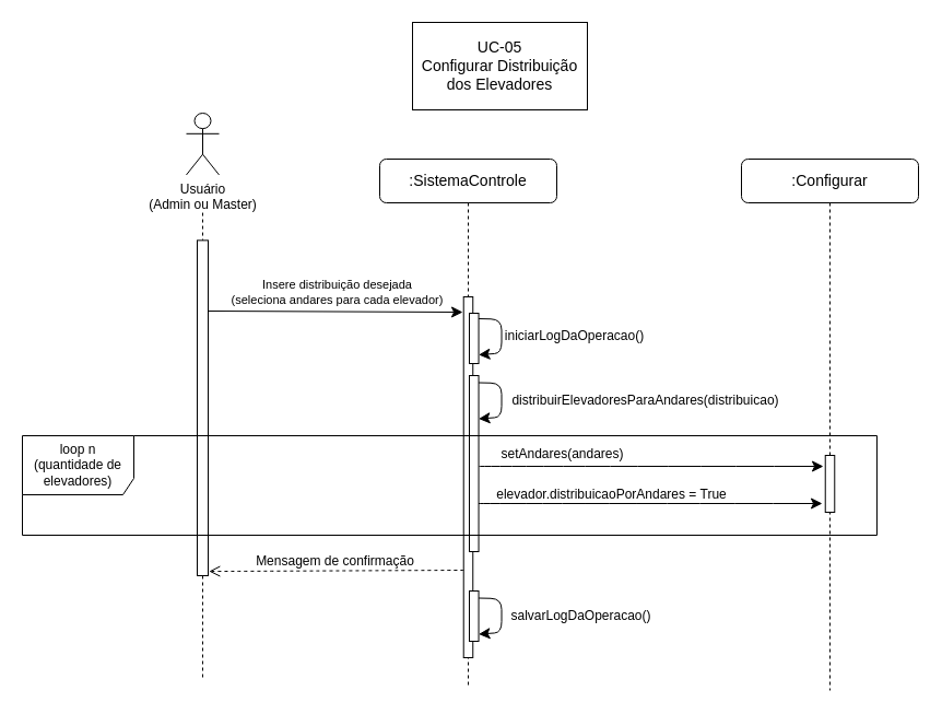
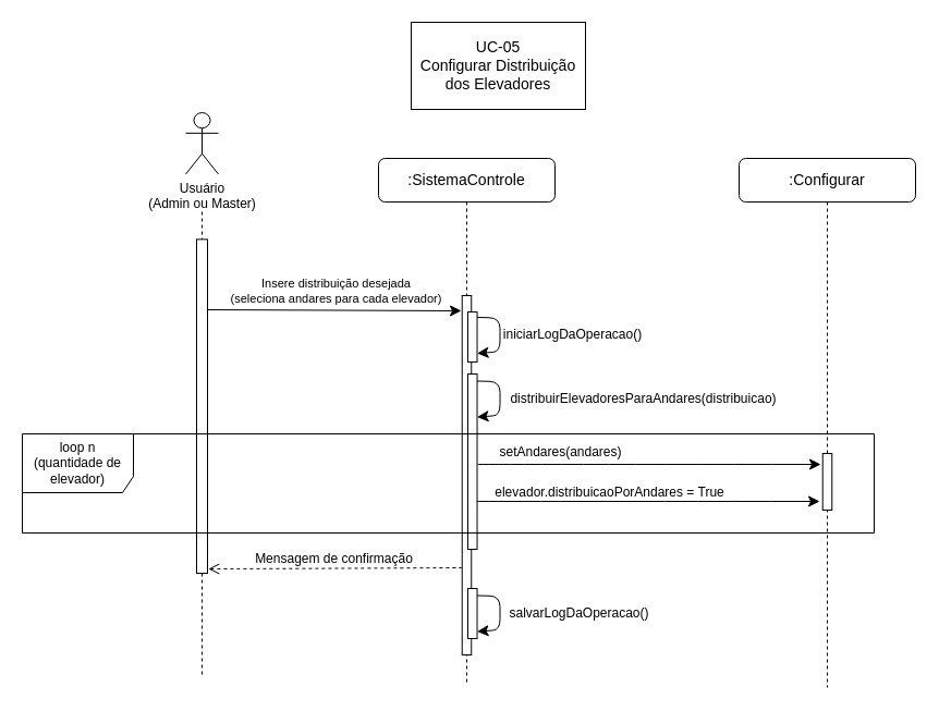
  <mxCell id="0" />
  <mxCell id="1" parent="0" />
  <mxCell id="2" value="&lt;font style=&quot;font-size: 14px;&quot;&gt;UC-05&lt;/font&gt;&lt;div style=&quot;font-size: 14px;&quot;&gt;Configurar Distribuição dos&lt;span style=&quot;background-color: initial;&quot;&gt;&amp;nbsp;Elevadores&lt;/span&gt;&lt;/div&gt;" style="whiteSpace=wrap;html=1;rounded=0;" parent="1" vertex="1"><mxGeometry x="377" y="20" width="160" height="80" as="geometry" /></mxCell>
  <mxCell id="3" value="" style="group" parent="1" vertex="1" connectable="0"><mxGeometry x="170" y="128" width="30" height="500" as="geometry" /></mxCell>
  <mxCell id="4" style="edgeStyle=none;curved=0;rounded=1;orthogonalLoop=1;jettySize=auto;html=1;fontSize=12;startSize=8;endSize=8;dashed=1;endArrow=none;endFill=0;" parent="3" source="6" edge="1"><mxGeometry relative="1" as="geometry"><mxPoint x="15" y="494" as="targetPoint" /><mxPoint x="15" y="72.557" as="sourcePoint" /></mxGeometry></mxCell>
  <mxCell id="5" value="" style="edgeStyle=none;curved=0;rounded=1;orthogonalLoop=1;jettySize=auto;html=1;fontSize=12;startSize=8;endSize=8;dashed=1;endArrow=none;endFill=0;" parent="3" target="6" edge="1"><mxGeometry relative="1" as="geometry"><mxPoint x="15" y="426.357" as="targetPoint" /><mxPoint x="15" y="66.049" as="sourcePoint" /></mxGeometry></mxCell>
  <mxCell id="6" value="" style="html=1;points=[];perimeter=orthogonalPerimeter;rounded=0;shadow=0;comic=0;labelBackgroundColor=none;strokeWidth=1;fontFamily=Verdana;fontSize=12;align=center;" parent="3" vertex="1"><mxGeometry x="10" y="91.36" width="10" height="306.64" as="geometry" /></mxCell>
  <mxCell id="7" value="" style="endArrow=classic;html=1;rounded=1;strokeColor=default;align=center;verticalAlign=middle;fontFamily=Helvetica;fontSize=12;fontColor=default;labelBackgroundColor=default;edgeStyle=none;startSize=8;endSize=8;curved=0;" parent="1" edge="1"><mxGeometry width="50" height="50" relative="1" as="geometry"><mxPoint x="190" y="284" as="sourcePoint" /><mxPoint x="423" y="285" as="targetPoint" /></mxGeometry></mxCell>
  <mxCell id="8" value="Insere distribuição desejada&lt;div&gt;(seleciona andares para cada elevador)&lt;/div&gt;" style="edgeLabel;html=1;align=center;verticalAlign=middle;resizable=0;points=[];fontSize=11;fontFamily=Helvetica;fontColor=default;labelBackgroundColor=default;" parent="7" vertex="1" connectable="0"><mxGeometry x="-0.118" y="1" relative="1" as="geometry"><mxPoint x="14" y="-17" as="offset" /></mxGeometry></mxCell>
  <mxCell id="9" value=":SistemaControle" style="shape=umlLifeline;perimeter=lifelinePerimeter;whiteSpace=wrap;html=1;container=0;collapsible=0;recursiveResize=0;outlineConnect=0;rounded=1;shadow=0;comic=0;labelBackgroundColor=none;strokeWidth=1;fontFamily=Helvetica;fontSize=14;align=center;" parent="1" vertex="1"><mxGeometry x="347" y="145" width="162" height="481" as="geometry" /></mxCell>
  <mxCell id="10" value="" style="html=1;points=[];perimeter=orthogonalPerimeter;rounded=0;shadow=0;comic=0;labelBackgroundColor=none;strokeWidth=1;fontFamily=Verdana;fontSize=12;align=center;container=0;" parent="1" vertex="1"><mxGeometry x="423.73" y="271" width="8.53" height="330" as="geometry" /></mxCell>
  <mxCell id="11" value="" style="html=1;points=[];perimeter=orthogonalPerimeter;rounded=0;shadow=0;comic=0;labelBackgroundColor=none;strokeWidth=1;fontFamily=Verdana;fontSize=12;align=center;container=0;" parent="1" vertex="1"><mxGeometry x="429" y="286" width="8.53" height="46" as="geometry" /></mxCell>
  <mxCell id="12" value="" style="endArrow=classic;html=1;rounded=1;fontSize=12;startSize=8;endSize=8;curved=0;" parent="1" edge="1"><mxGeometry width="50" height="50" relative="1" as="geometry"><mxPoint x="437.53" y="291" as="sourcePoint" /><mxPoint x="437.53" y="324" as="targetPoint" /><Array as="points"><mxPoint x="458.53" y="291.5" /><mxPoint x="458.53" y="322.5" /></Array></mxGeometry></mxCell>
  <mxCell id="13" value="iniciarLogDaOperacao()" style="edgeLabel;html=1;align=center;verticalAlign=middle;resizable=0;points=[];fontSize=12;fontFamily=Helvetica;fontColor=default;labelBackgroundColor=default;" parent="12" vertex="1" connectable="0"><mxGeometry x="-0.033" y="1" relative="1" as="geometry"><mxPoint x="65" y="1" as="offset" /></mxGeometry></mxCell>
  <mxCell id="14" value="" style="html=1;points=[];perimeter=orthogonalPerimeter;rounded=0;shadow=0;comic=0;labelBackgroundColor=none;strokeWidth=1;fontFamily=Verdana;fontSize=12;align=center;container=0;" parent="1" vertex="1"><mxGeometry x="429" y="343" width="8.53" height="161" as="geometry" /></mxCell>
  <mxCell id="15" value="" style="endArrow=classic;html=1;rounded=1;fontSize=12;startSize=8;endSize=8;curved=0;" parent="1" edge="1"><mxGeometry width="50" height="50" relative="1" as="geometry"><mxPoint x="437.53" y="349.5" as="sourcePoint" /><mxPoint x="437.53" y="382.5" as="targetPoint" /><Array as="points"><mxPoint x="458.53" y="350" /><mxPoint x="458.53" y="381" /></Array></mxGeometry></mxCell>
  <mxCell id="16" value="distribuirElevadoresParaAndares(distribuicao)" style="edgeLabel;html=1;align=center;verticalAlign=middle;resizable=0;points=[];fontSize=12;fontFamily=Helvetica;fontColor=default;labelBackgroundColor=default;" parent="15" vertex="1" connectable="0"><mxGeometry x="-0.033" y="1" relative="1" as="geometry"><mxPoint x="130" y="2" as="offset" /></mxGeometry></mxCell>
- <mxCell id="17" value="loop n&lt;div&gt;(quantidade de&lt;/div&gt;&lt;div&gt;elevadores)&lt;/div&gt;" style="shape=umlFrame;whiteSpace=wrap;html=1;pointerEvents=0;fontFamily=Helvetica;fontSize=12;fontColor=default;labelBackgroundColor=default;width=102;height=54;" parent="1" vertex="1"><mxGeometry x="20" y="398" width="782" height="91" as="geometry" /></mxCell>
+ <mxCell id="17" value="loop n&lt;div&gt;(quantidade de&lt;/div&gt;&lt;div&gt;elevador)&lt;/div&gt;" style="shape=umlFrame;whiteSpace=wrap;html=1;pointerEvents=0;fontFamily=Helvetica;fontSize=12;fontColor=default;labelBackgroundColor=default;width=102;height=54;" parent="1" vertex="1"><mxGeometry x="20" y="398" width="782" height="91" as="geometry" /></mxCell>
  <mxCell id="18" value="" style="html=1;points=[];perimeter=orthogonalPerimeter;rounded=0;shadow=0;comic=0;labelBackgroundColor=none;strokeWidth=1;fontFamily=Verdana;fontSize=12;align=center;container=0;" parent="1" vertex="1"><mxGeometry x="429" y="540" width="8.53" height="46" as="geometry" /></mxCell>
  <mxCell id="19" value="" style="endArrow=classic;html=1;rounded=1;fontSize=12;startSize=8;endSize=8;curved=0;" parent="1" edge="1"><mxGeometry width="50" height="50" relative="1" as="geometry"><mxPoint x="437.53" y="546.5" as="sourcePoint" /><mxPoint x="437.53" y="579.5" as="targetPoint" /><Array as="points"><mxPoint x="458.53" y="547" /><mxPoint x="458.53" y="578" /></Array></mxGeometry></mxCell>
  <mxCell id="20" value="salvarLogDaOperacao()" style="edgeLabel;html=1;align=center;verticalAlign=middle;resizable=0;points=[];fontSize=12;fontFamily=Helvetica;fontColor=default;labelBackgroundColor=default;" parent="19" vertex="1" connectable="0"><mxGeometry x="-0.033" y="1" relative="1" as="geometry"><mxPoint x="71" y="2" as="offset" /></mxGeometry></mxCell>
  <mxCell id="21" value=":Configurar" style="shape=umlLifeline;perimeter=lifelinePerimeter;whiteSpace=wrap;html=1;container=0;collapsible=0;recursiveResize=0;outlineConnect=0;rounded=1;shadow=0;comic=0;labelBackgroundColor=none;strokeWidth=1;fontFamily=Helvetica;fontSize=14;align=center;" parent="1" vertex="1"><mxGeometry x="678" y="145" width="162" height="486" as="geometry" /></mxCell>
  <mxCell id="22" value="" style="html=1;points=[];perimeter=orthogonalPerimeter;rounded=0;shadow=0;comic=0;labelBackgroundColor=none;strokeWidth=1;fontFamily=Verdana;fontSize=12;align=center;container=0;" parent="1" vertex="1"><mxGeometry x="754.74" y="416" width="8.53" height="52" as="geometry" /></mxCell>
  <mxCell id="23" value="" style="endArrow=classic;html=1;rounded=0;fontSize=12;startSize=8;endSize=8;curved=1;" parent="1" edge="1"><mxGeometry width="50" height="50" relative="1" as="geometry"><mxPoint x="438" y="426" as="sourcePoint" /><mxPoint x="753" y="426" as="targetPoint" /></mxGeometry></mxCell>
  <mxCell id="24" value="setAndares(andares)" style="edgeLabel;html=1;align=center;verticalAlign=middle;resizable=0;points=[];fontSize=12;" parent="23" vertex="1" connectable="0"><mxGeometry x="-0.466" y="-2" relative="1" as="geometry"><mxPoint x="-9" y="-14" as="offset" /></mxGeometry></mxCell>
  <mxCell id="25" value="" style="endArrow=classic;html=1;rounded=0;fontSize=12;startSize=8;endSize=8;curved=1;" parent="1" edge="1"><mxGeometry width="50" height="50" relative="1" as="geometry"><mxPoint x="437.53" y="460" as="sourcePoint" /><mxPoint x="752" y="460" as="targetPoint" /></mxGeometry></mxCell>
  <mxCell id="26" value="elevador.distribuicaoPorAndares = True" style="edgeLabel;html=1;align=center;verticalAlign=middle;resizable=0;points=[];fontSize=12;" parent="25" vertex="1" connectable="0"><mxGeometry x="-0.713" y="-1" relative="1" as="geometry"><mxPoint x="76" y="-10" as="offset" /></mxGeometry></mxCell>
  <mxCell id="27" value="" style="endArrow=open;html=1;rounded=0;fontSize=12;startSize=8;endSize=8;curved=1;entryX=1.076;entryY=0.975;entryDx=0;entryDy=0;entryPerimeter=0;dashed=1;endFill=0;exitX=-0.002;exitY=0.659;exitDx=0;exitDy=0;exitPerimeter=0;" parent="1" edge="1"><mxGeometry width="50" height="50" relative="1" as="geometry"><mxPoint x="423.733" y="521.002" as="sourcePoint" /><mxPoint x="190.78" y="522.06" as="targetPoint" /></mxGeometry></mxCell>
  <mxCell id="28" value="Mensagem de confirmação" style="edgeLabel;html=1;align=center;verticalAlign=middle;resizable=0;points=[];fontSize=12;" parent="27" vertex="1" connectable="0"><mxGeometry x="0.125" y="-1" relative="1" as="geometry"><mxPoint x="13" y="-8" as="offset" /></mxGeometry></mxCell>
  <mxCell id="29" value="Usuário&lt;br&gt;(Admin ou Master&lt;span style=&quot;background-color: initial;&quot;&gt;)&lt;/span&gt;" style="shape=umlActor;verticalLabelPosition=bottom;verticalAlign=top;html=1;outlineConnect=0;" parent="1" vertex="1"><mxGeometry x="170" y="103" width="30" height="56.46" as="geometry" /></mxCell>
